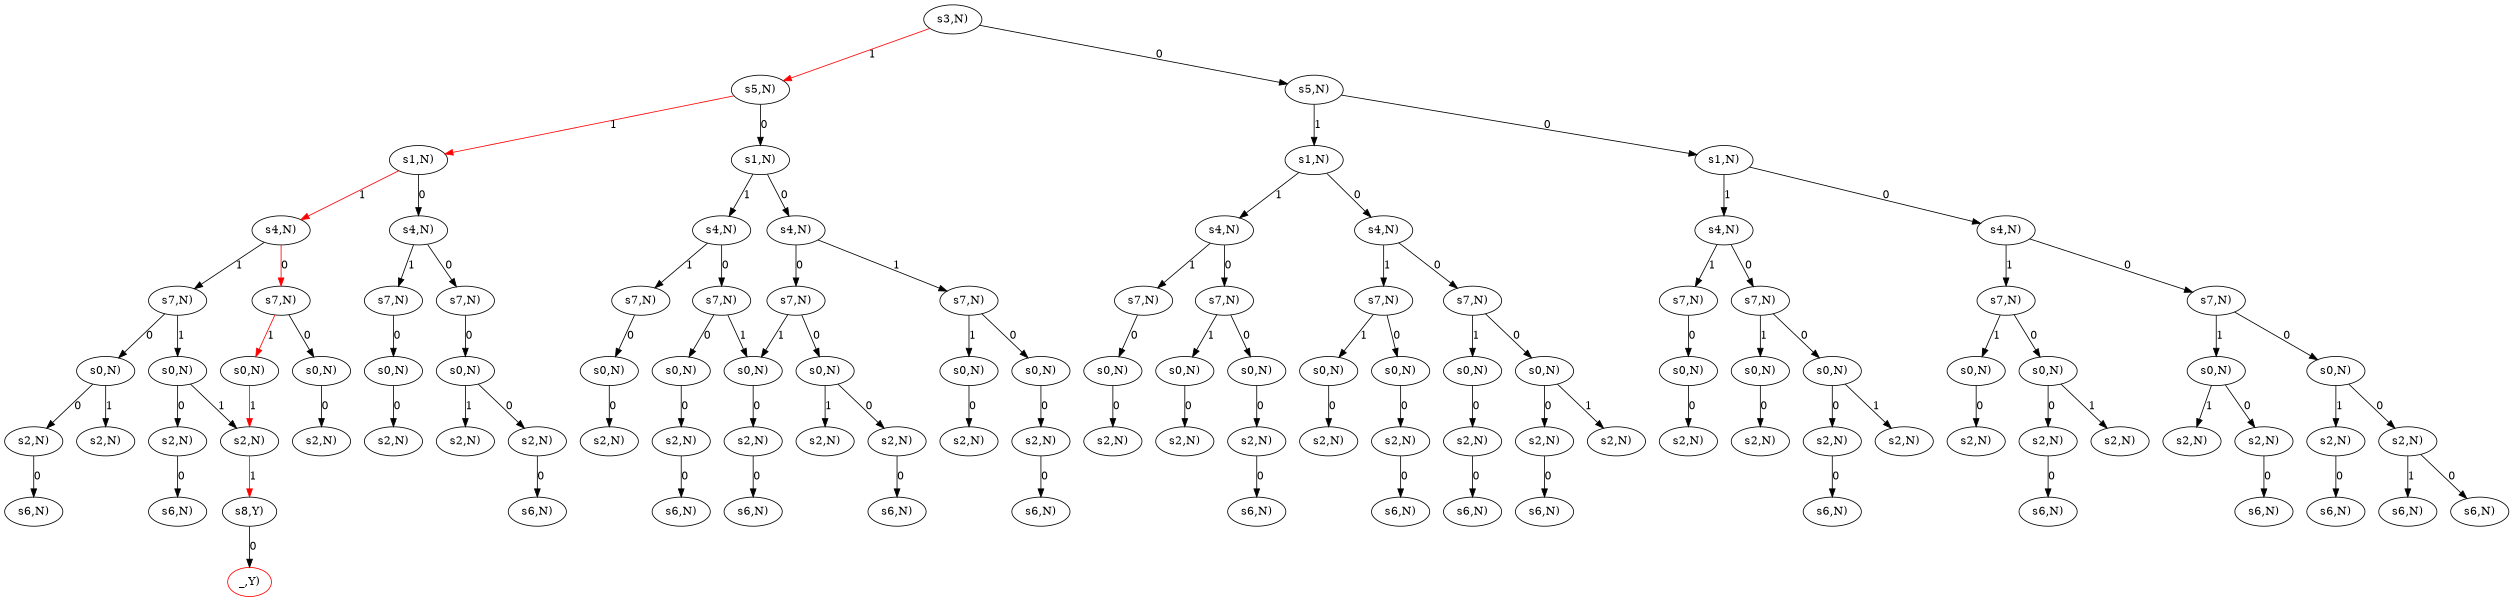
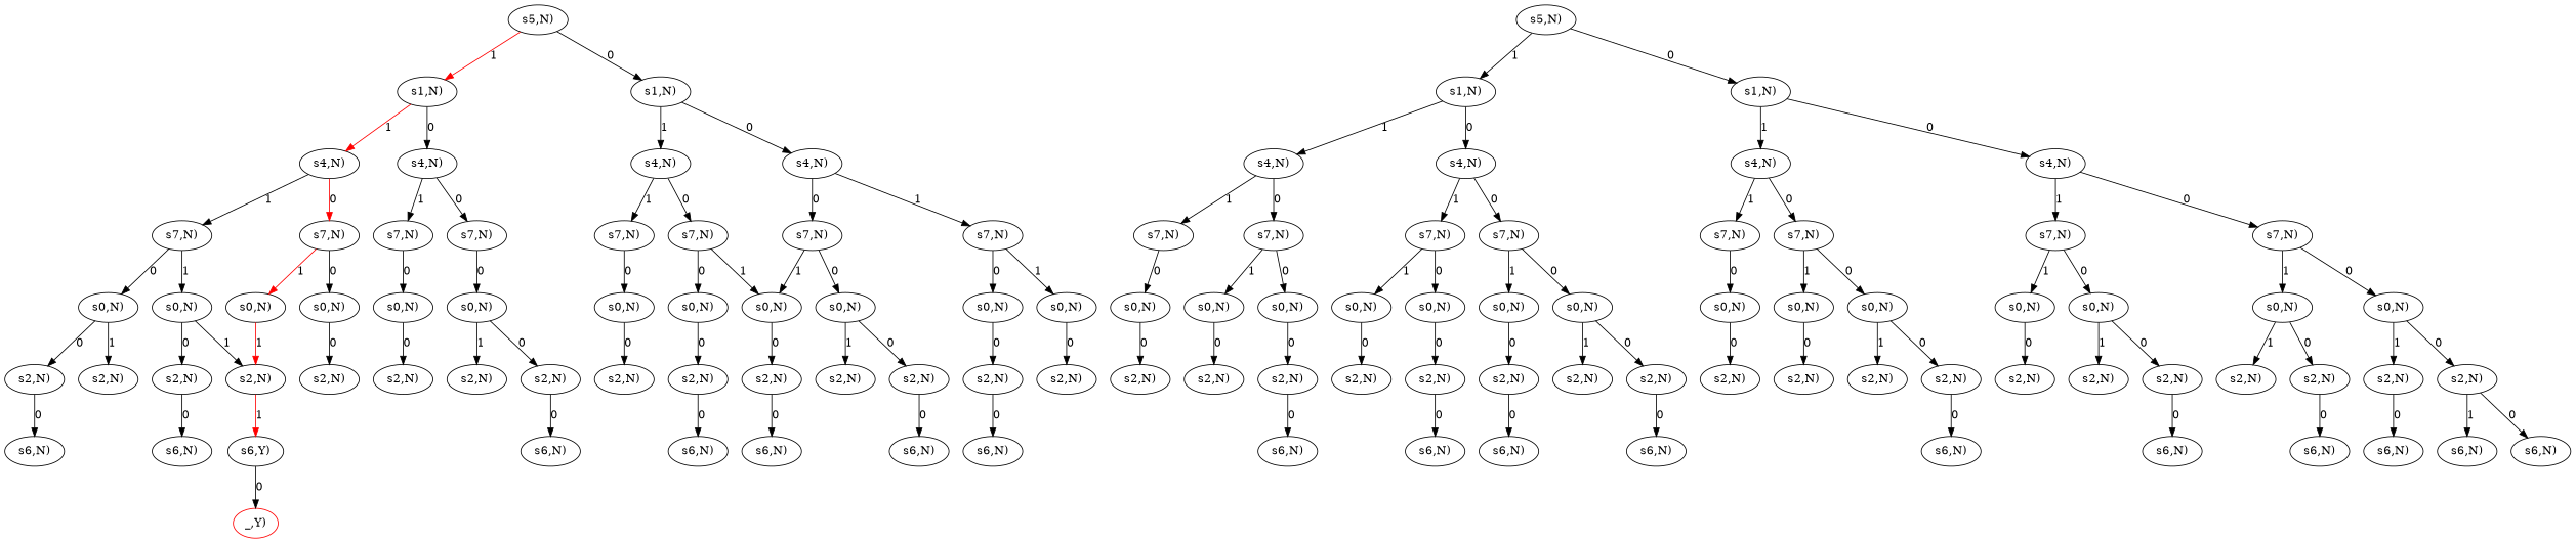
  strict digraph {
-   n1 [label="s8,Y)"]
+   n1 [label="s6,Y)"]
    n2 [color=red label="_,Y)"]
    n3 [label="s2,N)"]
    n4 [label="s0,N)"]
    n5 [label="s2,N)"]
    n6 [label="s6,N)"]
    n7 [label="s7,N)"]
    n8 [label="s0,N)"]
    n9 [label="s2,N)"]
    n10 [label="s2,N)"]
    n11 [label="s6,N)"]
    n12 [label="s4,N)"]
    n13 [label="s7,N)"]
    n14 [label="s0,N)"]
    n15 [label="s0,N)"]
    n16 [label="s2,N)"]
    n17 [label="s1,N)"]
    n18 [label="s4,N)"]
    n19 [label="s7,N)"]
    n20 [label="s7,N)"]
    n21 [label="s0,N)"]
    n22 [label="s2,N)"]
    n23 [label="s0,N)"]
    n24 [label="s2,N)"]
    n25 [label="s2,N)"]
    n26 [label="s6,N)"]
    n27 [label="s5,N)"]
    n28 [label="s1,N)"]
    n29 [label="s4,N)"]
    n30 [label="s4,N)"]
    n31 [label="s0,N)"]
    n32 [label="s2,N)"]
    n33 [label="s7,N)"]
    n34 [label="s7,N)"]
    n35 [label="s0,N)"]
    n36 [label="s0,N)"]
    n37 [label="s2,N)"]
    n38 [label="s6,N)"]
    n39 [label="s2,N)"]
    n40 [label="s6,N)"]
    n41 [label="s7,N)"]
    n42 [label="s7,N)"]
    n43 [label="s0,N)"]
    n44 [label="s2,N)"]
    n45 [label="s0,N)"]
    n46 [label="s2,N)"]
    n47 [label="s6,N)"]
    n48 [label="s0,N)"]
    n49 [label="s2,N)"]
    n50 [label="s2,N)"]
    n51 [label="s6,N)"]
-   n52 [label="s3,N)"]
    n53 [label="s5,N)"]
    n54 [label="s1,N)"]
    n55 [label="s1,N)"]
    n56 [label="s0,N)"]
    n57 [label="s2,N)"]
    n58 [label="s7,N)"]
    n59 [label="s4,N)"]
    n60 [label="s7,N)"]
    n61 [label="s0,N)"]
    n62 [label="s0,N)"]
    n63 [label="s2,N)"]
    n64 [label="s2,N)"]
    n65 [label="s6,N)"]
    n66 [label="s4,N)"]
    n67 [label="s7,N)"]
    n68 [label="s7,N)"]
    n69 [label="s0,N)"]
    n70 [label="s2,N)"]
    n71 [label="s0,N)"]
    n72 [label="s2,N)"]
    n73 [label="s6,N)"]
    n74 [label="s0,N)"]
    n75 [label="s0,N)"]
    n76 [label="s2,N)"]
    n77 [label="s6,N)"]
    n78 [label="s2,N)"]
    n79 [label="s2,N)"]
    n80 [label="s6,N)"]
    n81 [label="s4,N)"]
    n82 [label="s4,N)"]
    n83 [label="s0,N)"]
    n84 [label="s2,N)"]
    n85 [label="s7,N)"]
    n86 [label="s7,N)"]
    n87 [label="s0,N)"]
    n88 [label="s0,N)"]
    n89 [label="s2,N)"]
    n90 [label="s2,N)"]
    n91 [label="s2,N)"]
    n92 [label="s6,N)"]
    n93 [label="s7,N)"]
    n94 [label="s7,N)"]
    n95 [label="s0,N)"]
    n96 [label="s2,N)"]
    n97 [label="s0,N)"]
    n98 [label="s2,N)"]
    n99 [label="s2,N)"]
    n100 [label="s6,N)"]
    n101 [label="s0,N)"]
    n102 [label="s0,N)"]
    n103 [label="s2,N)"]
    n104 [label="s2,N)"]
    n105 [label="s6,N)"]
    n106 [label="s2,N)"]
    n107 [label="s2,N)"]
    n108 [label="s6,N)"]
    n109 [label="s6,N)"]
    n110 [label="s6,N)"]
    n1 -> n2 [color=black label=0]
    n3 -> n1 [color=red label=1]
    n4 -> n3 [label=1]
    n4 -> n5 [label=0]
    n5 -> n6 [label=0]
    n7 -> n4 [label=1]
    n7 -> n8 [label=0]
    n8 -> n9 [label=1]
    n8 -> n10 [label=0]
    n10 -> n11 [label=0]
    n12 -> n7 [label=1]
    n12 -> n13 [color=red label=0]
    n13 -> n14 [color=red label=1]
    n13 -> n15 [label=0]
    n14 -> n3 [color=red label=1]
    n15 -> n16 [label=0]
    n17 -> n12 [color=red label=1]
    n17 -> n18 [label=0]
    n18 -> n19 [label=1]
    n18 -> n20 [label=0]
    n19 -> n21 [label=0]
    n20 -> n23 [label=0]
    n21 -> n22 [label=0]
    n23 -> n24 [label=1]
    n23 -> n25 [label=0]
    n25 -> n26 [label=0]
    n27 -> n17 [color=red label=1]
    n27 -> n28 [label=0]
    n28 -> n29 [label=1]
    n28 -> n30 [label=0]
    n29 -> n33 [label=1]
    n29 -> n34 [label=0]
    n30 -> n41 [label=1]
    n30 -> n42 [label=0]
    n31 -> n32 [label=0]
    n33 -> n31 [label=0]
    n34 -> n35 [label=1]
    n34 -> n36 [label=0]
    n35 -> n37 [label=0]
    n36 -> n39 [label=0]
    n37 -> n38 [label=0]
    n39 -> n40 [label=0]
    n41 -> n43 [label=1]
    n41 -> n45 [label=0]
    n42 -> n35 [label=1]
    n42 -> n48 [label=0]
    n43 -> n44 [label=0]
    n45 -> n46 [label=0]
    n46 -> n47 [label=0]
    n48 -> n49 [label=1]
    n48 -> n50 [label=0]
    n50 -> n51 [label=0]
-   n52 -> n27 [color=red label=1]
-   n52 -> n53 [label=0]
    n53 -> n54 [label=1]
    n53 -> n55 [label=0]
    n54 -> n59 [label=1]
    n54 -> n66 [label=0]
    n55 -> n81 [label=1]
    n55 -> n82 [label=0]
    n56 -> n57 [label=0]
    n58 -> n56 [label=0]
    n59 -> n58 [label=1]
    n59 -> n60 [label=0]
    n60 -> n61 [label=1]
    n60 -> n62 [label=0]
    n61 -> n63 [label=0]
    n62 -> n64 [label=0]
    n64 -> n65 [label=0]
    n66 -> n67 [label=1]
    n66 -> n68 [label=0]
    n67 -> n69 [label=1]
    n67 -> n71 [label=0]
    n68 -> n74 [label=1]
    n68 -> n75 [label=0]
    n69 -> n70 [label=0]
    n71 -> n72 [label=0]
    n72 -> n73 [label=0]
    n74 -> n76 [label=0]
    n75 -> n78 [label=1]
    n75 -> n79 [label=0]
    n76 -> n77 [label=0]
    n79 -> n80 [label=0]
    n81 -> n85 [label=1]
    n81 -> n86 [label=0]
    n82 -> n93 [label=1]
    n82 -> n94 [label=0]
    n83 -> n84 [label=0]
    n85 -> n83 [label=0]
    n86 -> n87 [label=1]
    n86 -> n88 [label=0]
    n87 -> n89 [label=0]
    n88 -> n90 [label=1]
    n88 -> n91 [label=0]
    n91 -> n92 [label=0]
    n93 -> n95 [label=1]
    n93 -> n97 [label=0]
    n94 -> n101 [label=1]
    n94 -> n102 [label=0]
    n95 -> n96 [label=0]
    n97 -> n98 [label=1]
    n97 -> n99 [label=0]
    n99 -> n100 [label=0]
    n101 -> n103 [label=1]
    n101 -> n104 [label=0]
    n102 -> n106 [label=1]
    n102 -> n107 [label=0]
    n104 -> n105 [label=0]
    n106 -> n108 [label=0]
    n107 -> n109 [label=1]
    n107 -> n110 [label=0]
  }
